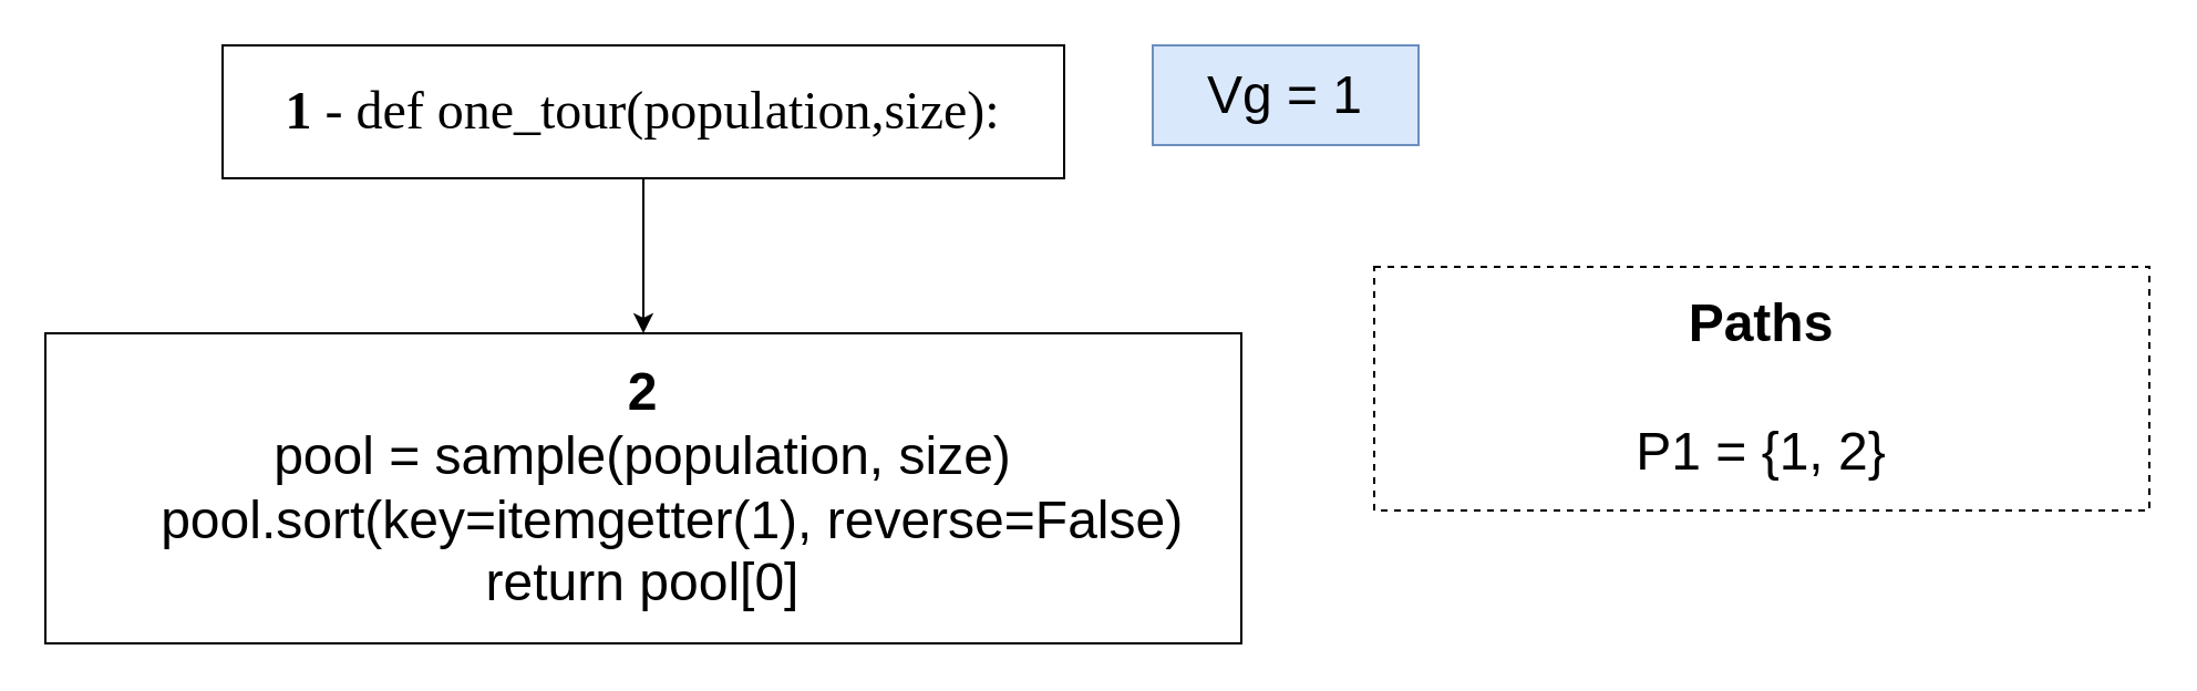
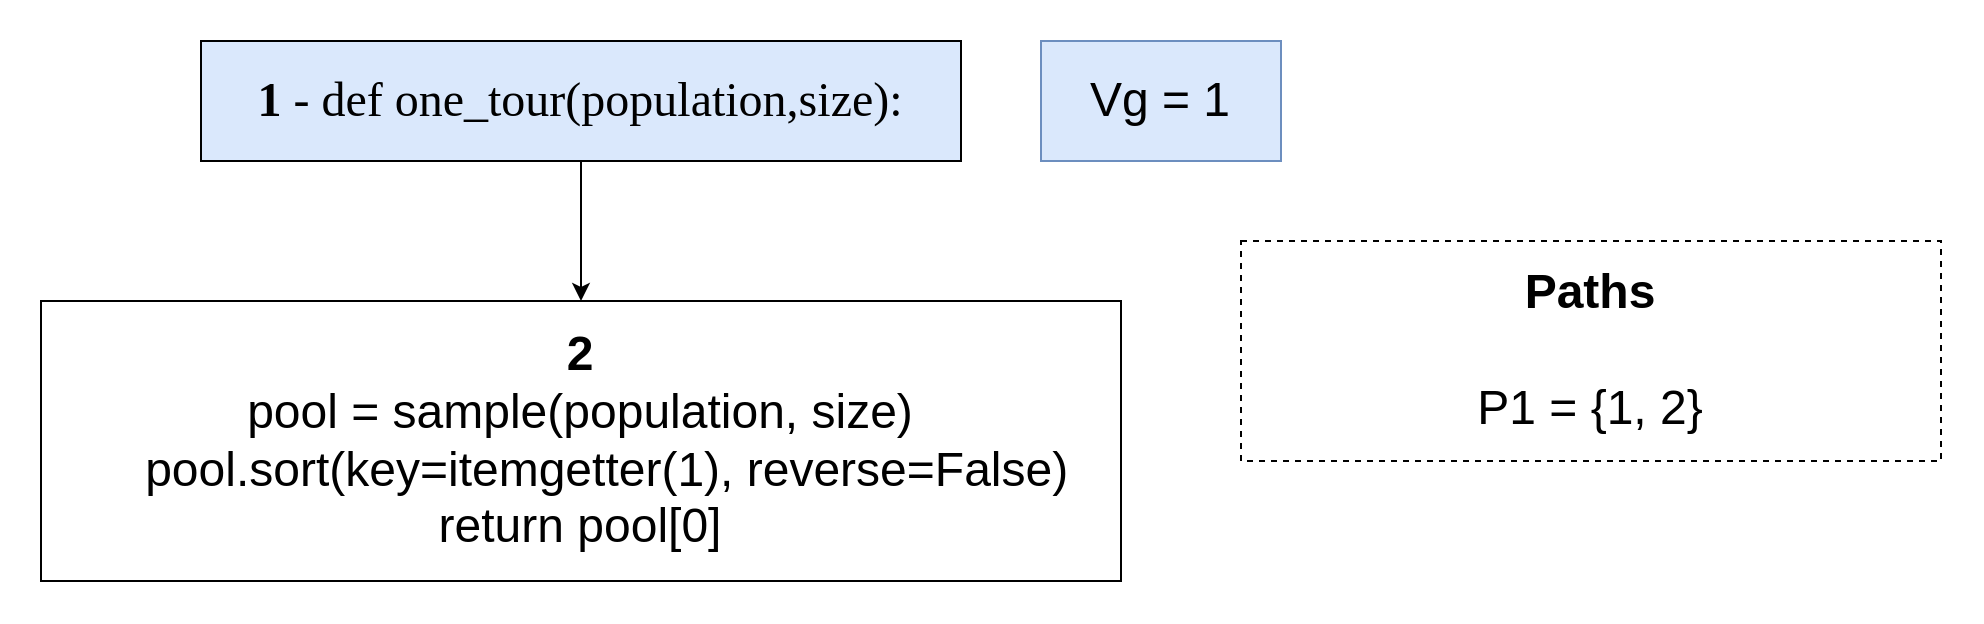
  <mxCell id="0" />
  <mxCell id="1" parent="0" />
  <mxCell id="2" style="edgeStyle=orthogonalEdgeStyle;rounded=0;orthogonalLoop=1;jettySize=auto;html=1;exitX=0.5;exitY=1;exitDx=0;exitDy=0;" parent="1" source="3" target="4" edge="1"><mxGeometry relative="1" as="geometry" /></mxCell>
- <mxCell id="3" value="&lt;p style=&quot;margin-top: 0pt ; margin-bottom: 0pt ; margin-left: 0in ; text-align: left ; direction: ltr ; unicode-bidi: embed ; word-break: normal&quot;&gt;&lt;span style=&quot;font-size: 18pt ; font-family: &amp;#34;calibri&amp;#34; ; font-weight: bold&quot;&gt;1&lt;/span&gt;&lt;span style=&quot;font-size: 18pt ; font-family: &amp;#34;calibri&amp;#34;&quot;&gt; -&amp;nbsp;&lt;/span&gt;&lt;span style=&quot;font-family: &amp;#34;calibri&amp;#34; ; font-size: 24px&quot;&gt;def one_tour(population,size):&lt;/span&gt;&lt;/p&gt;" style="rounded=0;whiteSpace=wrap;html=1;" parent="1" vertex="1"><mxGeometry x="100" y="20" width="380" height="60" as="geometry" /></mxCell>
+ <mxCell id="3" value="&lt;p style=&quot;margin-top: 0pt ; margin-bottom: 0pt ; margin-left: 0in ; text-align: left ; direction: ltr ; unicode-bidi: embed ; word-break: normal&quot;&gt;&lt;span style=&quot;font-size: 18pt ; font-family: &amp;#34;calibri&amp;#34; ; font-weight: bold&quot;&gt;1&lt;/span&gt;&lt;span style=&quot;font-size: 18pt ; font-family: &amp;#34;calibri&amp;#34;&quot;&gt; -&amp;nbsp;&lt;/span&gt;&lt;span style=&quot;font-family: &amp;#34;calibri&amp;#34; ; font-size: 24px&quot;&gt;def one_tour(population,size):&lt;/span&gt;&lt;/p&gt;" style="rounded=0;whiteSpace=wrap;html=1;fillColor=#dae8fc;" parent="1" vertex="1"><mxGeometry x="100" y="20" width="380" height="60" as="geometry" /></mxCell>
  <mxCell id="4" value="&lt;div style=&quot;font-size: 24px&quot;&gt;&lt;font style=&quot;font-size: 24px&quot;&gt;&lt;b&gt;2&lt;/b&gt;&lt;/font&gt;&lt;/div&gt;&lt;div&gt;&lt;div&gt;&lt;span style=&quot;font-size: 24px&quot;&gt;pool = sample(population, size)&lt;/span&gt;&lt;/div&gt;&lt;div&gt;&lt;span style=&quot;font-size: 24px&quot;&gt;&amp;nbsp; &amp;nbsp; pool.sort(key=itemgetter(1), reverse=False)&lt;/span&gt;&lt;/div&gt;&lt;div&gt;&lt;span style=&quot;font-size: 24px&quot;&gt;return pool[0]&lt;/span&gt;&lt;/div&gt;&lt;/div&gt;" style="rounded=0;whiteSpace=wrap;html=1;align=center;" parent="1" vertex="1"><mxGeometry x="20" y="150" width="540" height="140" as="geometry" /></mxCell>
- <mxCell id="5" value="&lt;p style=&quot;margin-top: 0pt ; margin-bottom: 0pt ; margin-left: 0in ; text-align: left ; direction: ltr ; unicode-bidi: embed ; word-break: normal&quot;&gt;&lt;span style=&quot;font-size: 24px ; text-align: center&quot;&gt;Vg = 1&lt;/span&gt;&lt;br&gt;&lt;/p&gt;" style="rounded=0;whiteSpace=wrap;html=1;fillColor=#dae8fc;strokeColor=#6c8ebf;" vertex="1" parent="1"><mxGeometry x="520" y="20" width="120" height="45" as="geometry" /></mxCell>
+ <mxCell id="5" value="&lt;p style=&quot;margin-top: 0pt ; margin-bottom: 0pt ; margin-left: 0in ; text-align: left ; direction: ltr ; unicode-bidi: embed ; word-break: normal&quot;&gt;&lt;span style=&quot;font-size: 24px ; text-align: center&quot;&gt;Vg = 1&lt;/span&gt;&lt;br&gt;&lt;/p&gt;" style="rounded=0;whiteSpace=wrap;html=1;fillColor=#dae8fc;strokeColor=#6c8ebf;" vertex="1" parent="1"><mxGeometry x="520" y="20" width="120" height="60" as="geometry" /></mxCell>
  <mxCell id="6" value="&lt;div style=&quot;font-size: 24px&quot;&gt;&lt;div&gt;&lt;b&gt;Paths&lt;/b&gt;&lt;/div&gt;&lt;div&gt;&lt;b&gt;&lt;br&gt;&lt;/b&gt;&lt;/div&gt;&lt;div&gt;P1 = {1, 2}&lt;/div&gt;&lt;/div&gt;" style="rounded=0;whiteSpace=wrap;html=1;align=center;dashed=1;" vertex="1" parent="1"><mxGeometry x="620" y="120" width="350" height="110" as="geometry" /></mxCell>
